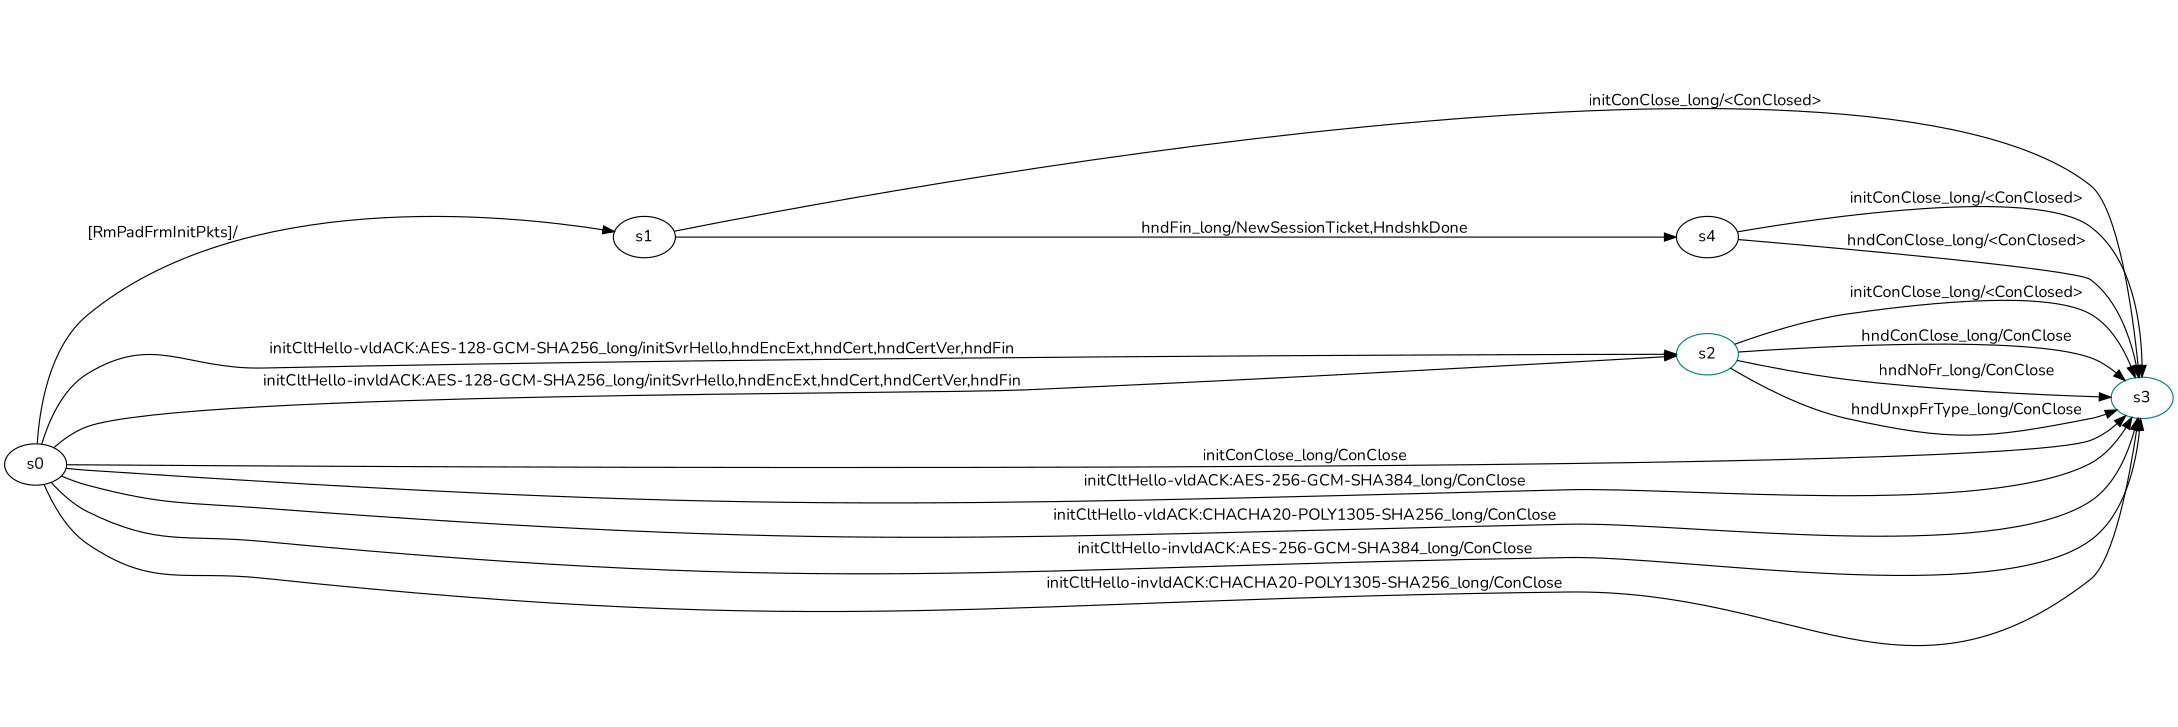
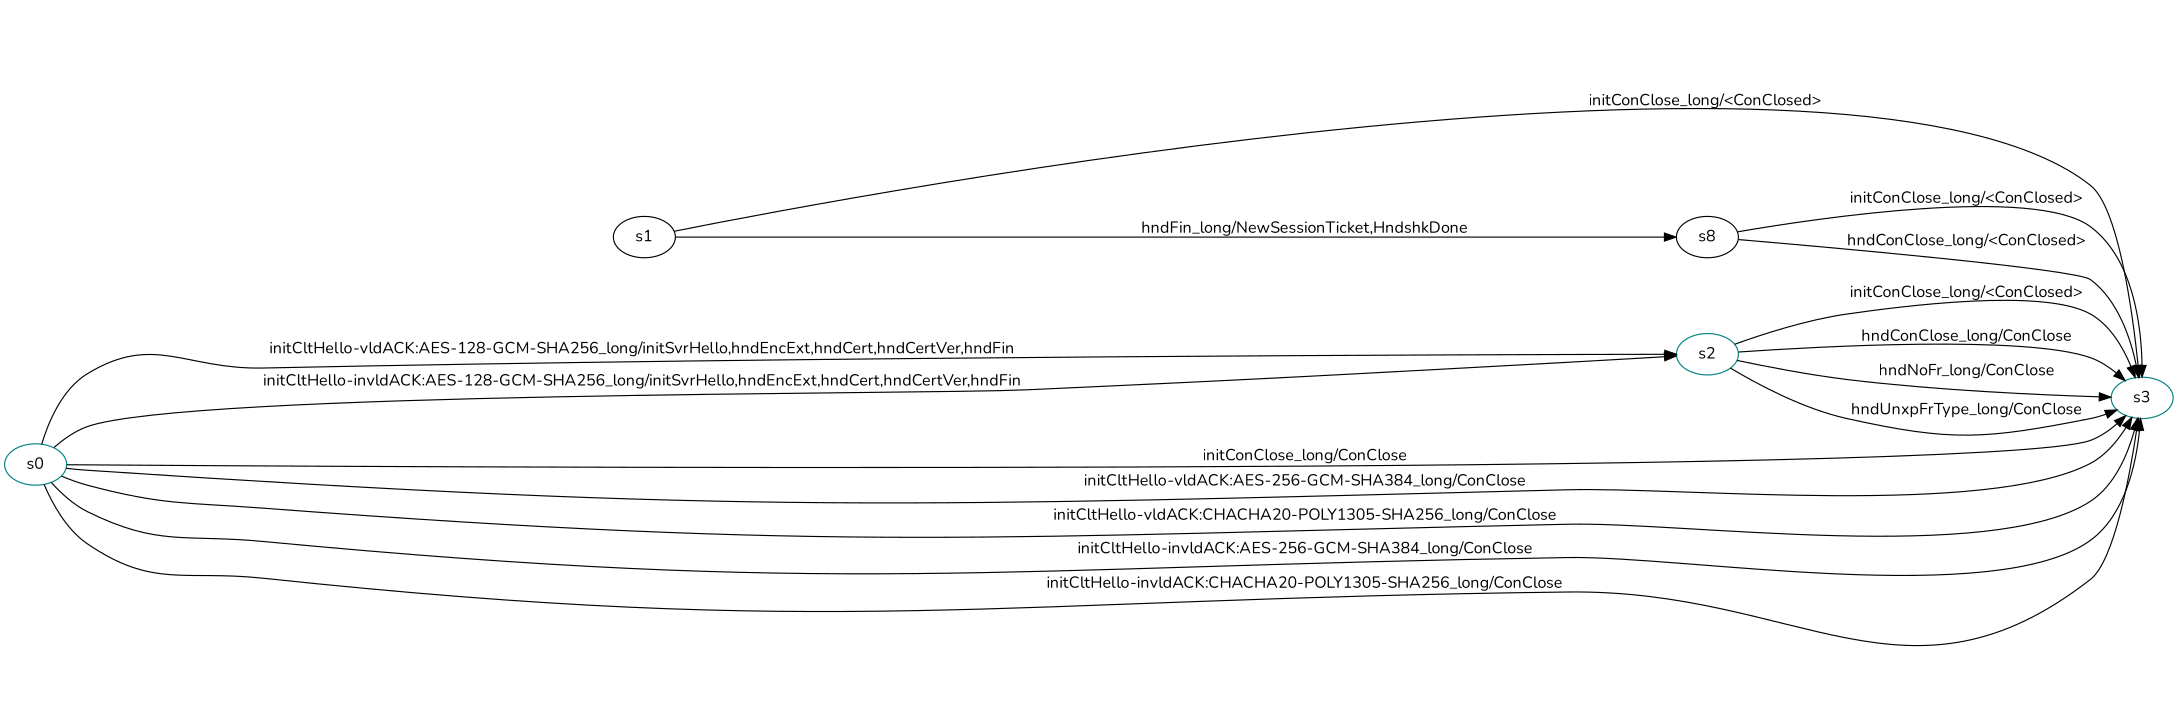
  digraph {
    fontname=Nunito
    rankdir=LR
    node [color=black fontname=Nunito]
    edge [fontname=Nunito]
-   n1 [label=s0]
+   n1 [color=teal label=s0]
    n2 [label=s1]
    n3 [color=teal label=s2]
    n4 [color=teal label=s3]
-   n5 [label=s4]
-   n1 -> n2 [label="[RmPadFrmInitPkts]/ "]
+   n5 [label=s8]
    n1 -> n3 [label="initCltHello-vldACK:AES-128-GCM-SHA256_long/initSvrHello,hndEncExt,hndCert,hndCertVer,hndFin "]
    n1 -> n3 [label="initCltHello-invldACK:AES-128-GCM-SHA256_long/initSvrHello,hndEncExt,hndCert,hndCertVer,hndFin "]
    n1 -> n4 [label="initConClose_long/ConClose "]
    n1 -> n4 [label="initCltHello-vldACK:AES-256-GCM-SHA384_long/ConClose "]
    n1 -> n4 [label="initCltHello-vldACK:CHACHA20-POLY1305-SHA256_long/ConClose "]
    n1 -> n4 [label="initCltHello-invldACK:AES-256-GCM-SHA384_long/ConClose "]
    n1 -> n4 [label="initCltHello-invldACK:CHACHA20-POLY1305-SHA256_long/ConClose "]
    n2 -> n4 [label="initConClose_long/<ConClosed> "]
    n2 -> n5 [label="hndFin_long/NewSessionTicket,HndshkDone "]
    n3 -> n4 [label="initConClose_long/<ConClosed> "]
    n3 -> n4 [label="hndConClose_long/ConClose "]
    n3 -> n4 [label="hndNoFr_long/ConClose "]
    n3 -> n4 [label="hndUnxpFrType_long/ConClose "]
    n5 -> n4 [label="initConClose_long/<ConClosed> "]
    n5 -> n4 [label="hndConClose_long/<ConClosed> "]
  }
